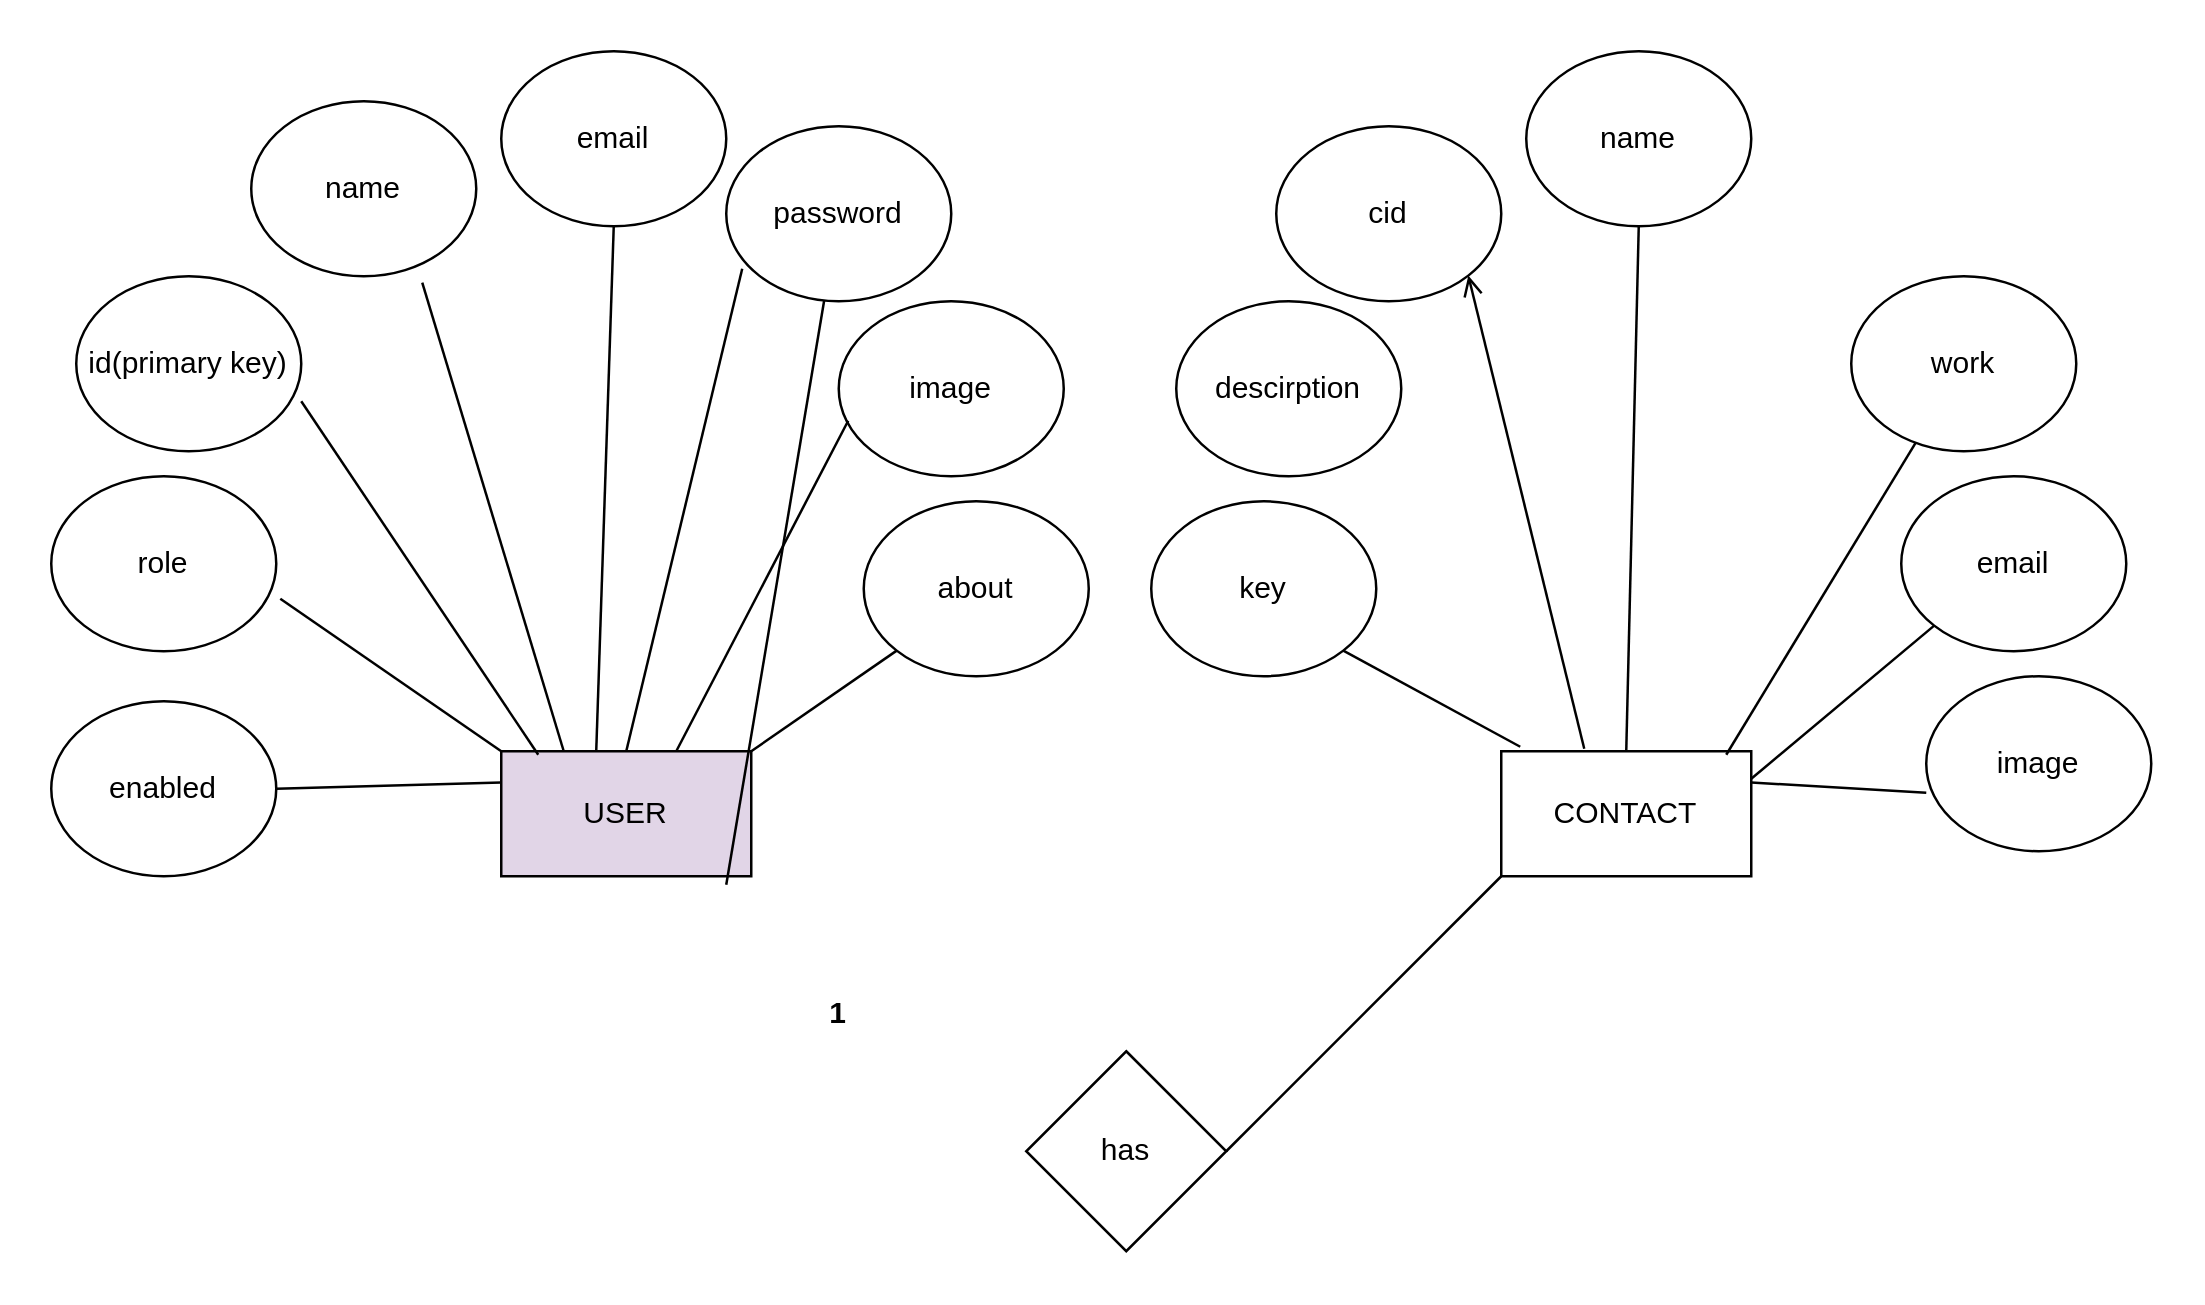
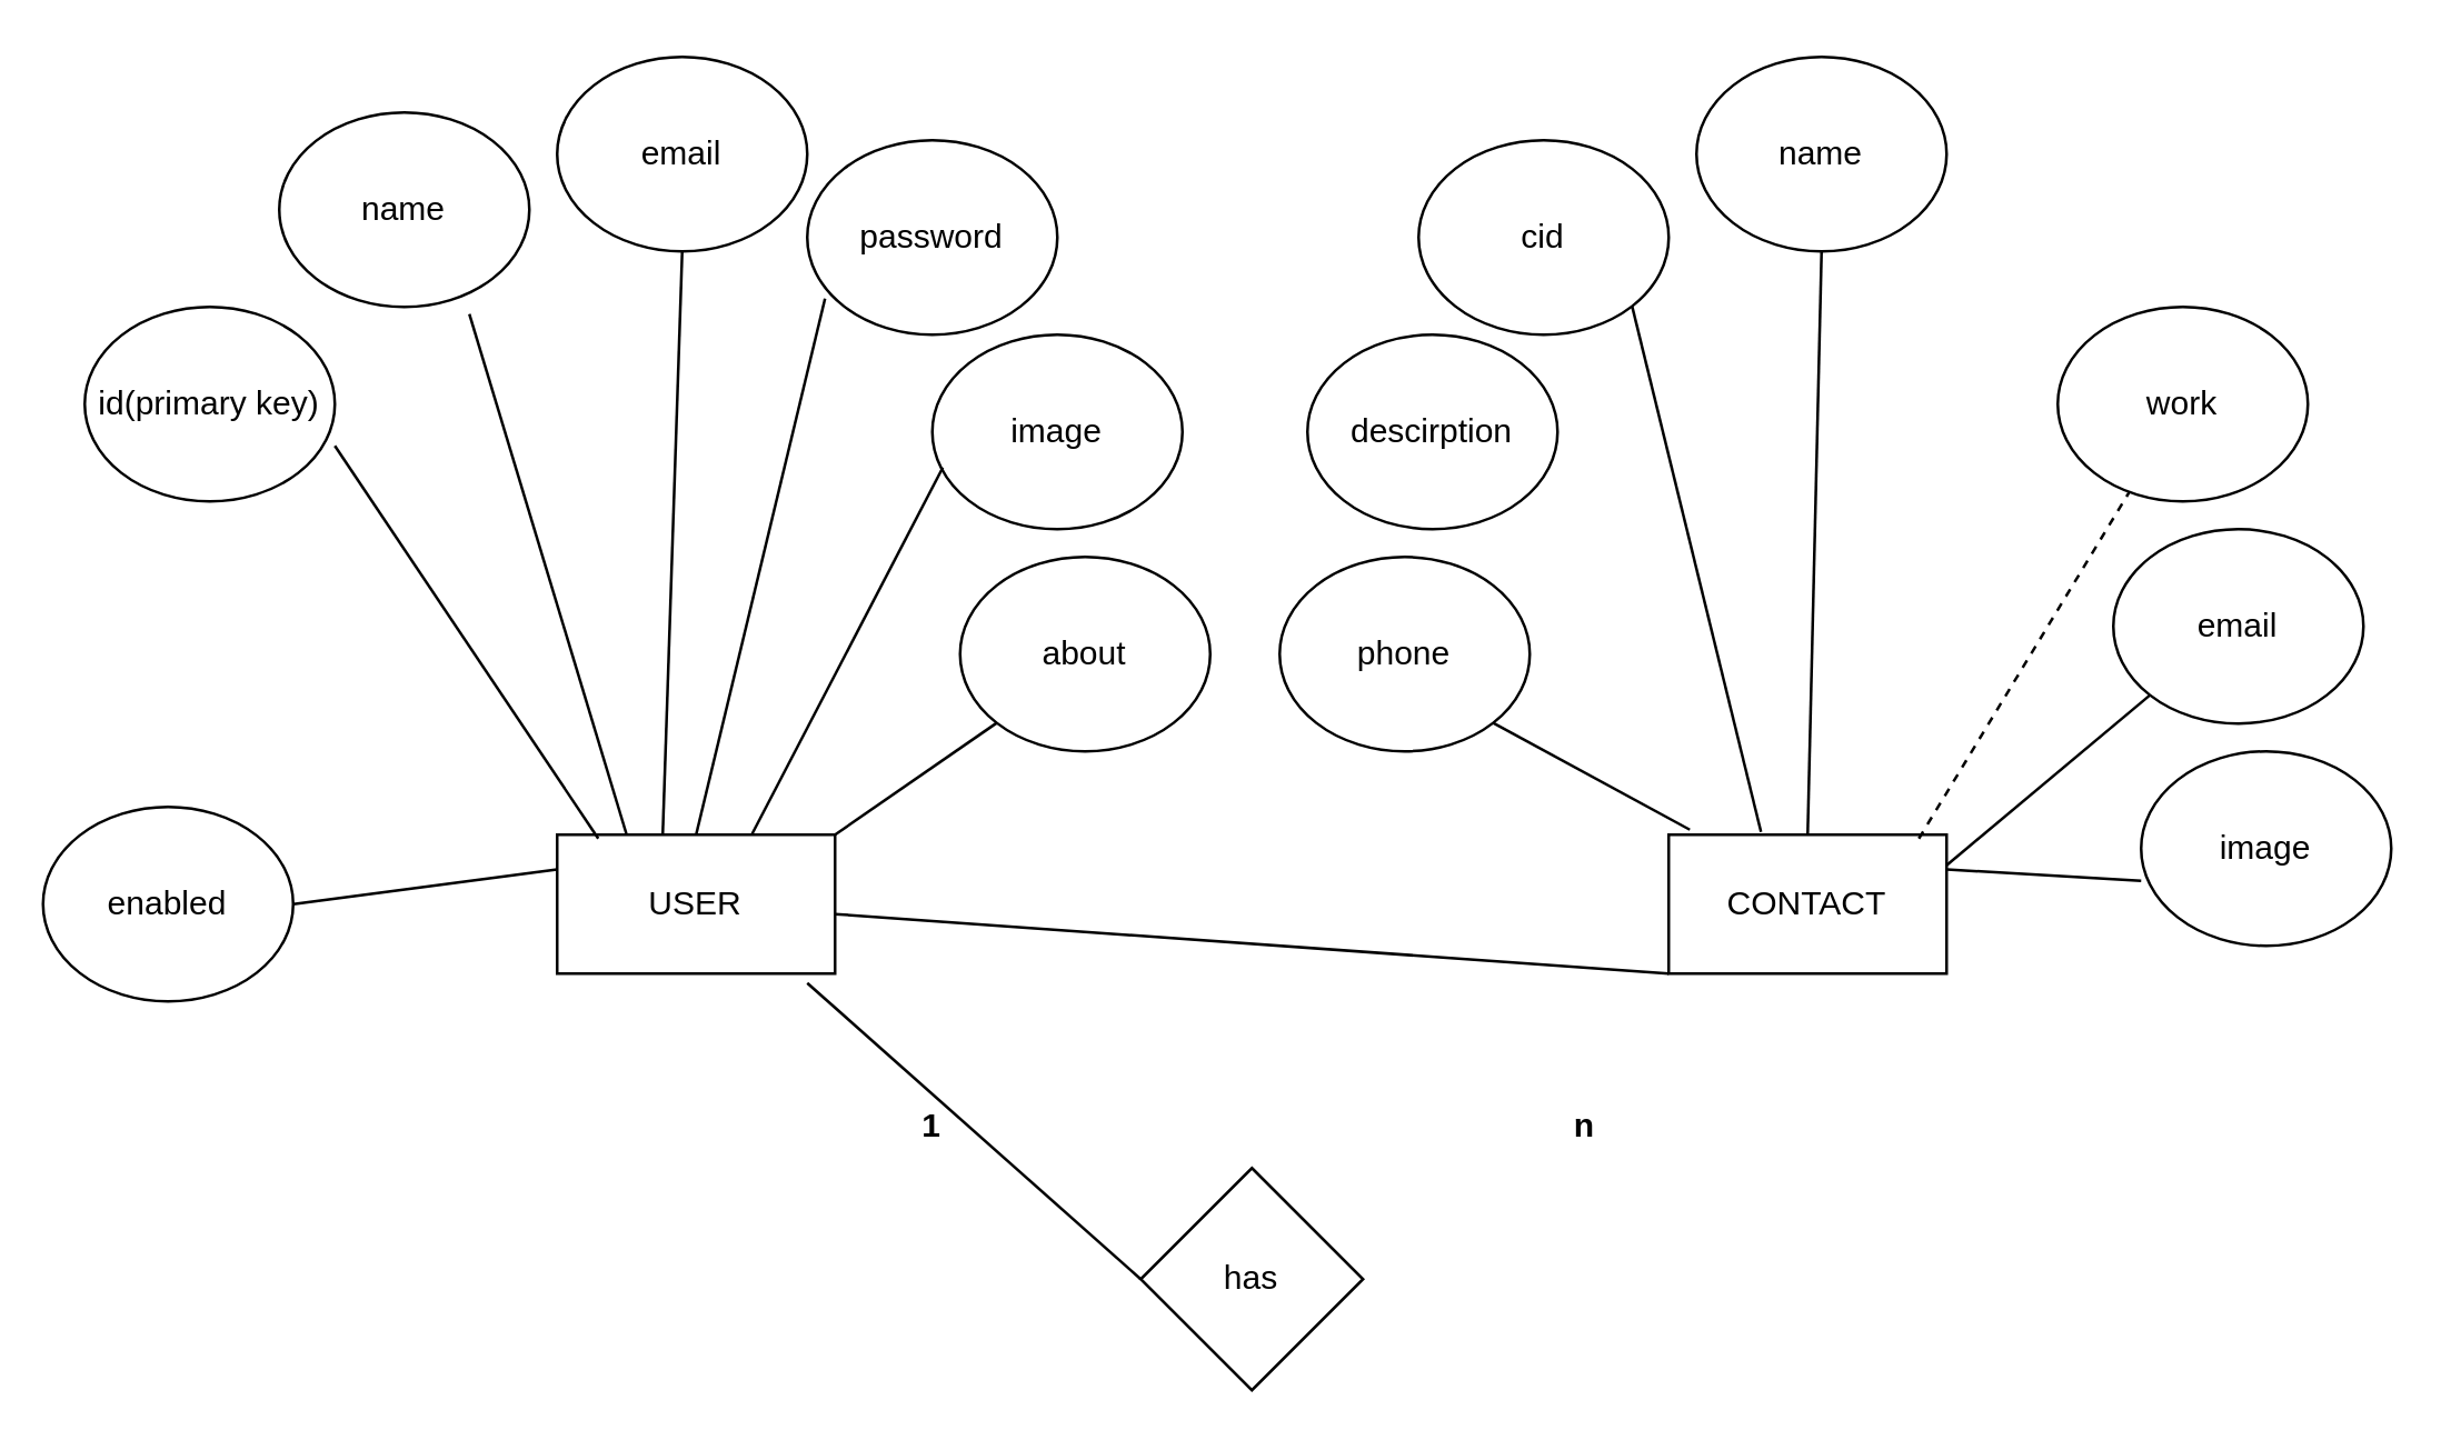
  <mxCell id="0" />
  <mxCell id="1" parent="0" />
- <mxCell id="2" value="USER" style="rounded=0;whiteSpace=wrap;html=1;fillColor=#e1d5e7;" vertex="1" parent="1"><mxGeometry x="200" y="300" width="100" height="50" as="geometry" /></mxCell>
+ <mxCell id="2" value="USER" style="rounded=0;whiteSpace=wrap;html=1;" vertex="1" parent="1"><mxGeometry x="200" y="300" width="100" height="50" as="geometry" /></mxCell>
  <mxCell id="3" value="CONTACT" style="rounded=0;whiteSpace=wrap;html=1;" vertex="1" parent="1"><mxGeometry x="600" y="300" width="100" height="50" as="geometry" /></mxCell>
- <mxCell id="4" value="enabled" style="ellipse;whiteSpace=wrap;html=1;" vertex="1" parent="1"><mxGeometry x="20" y="280" width="90" height="70" as="geometry" /></mxCell>
- <mxCell id="5" value="role" style="ellipse;whiteSpace=wrap;html=1;" vertex="1" parent="1"><mxGeometry x="20" y="190" width="90" height="70" as="geometry" /></mxCell>
+ <mxCell id="4" value="enabled" style="ellipse;whiteSpace=wrap;html=1;" vertex="1" parent="1"><mxGeometry x="15" y="290" width="90" height="70" as="geometry" /></mxCell>
  <mxCell id="6" value="id(primary key)" style="ellipse;whiteSpace=wrap;html=1;" vertex="1" parent="1"><mxGeometry x="30" y="110" width="90" height="70" as="geometry" /></mxCell>
  <mxCell id="7" value="name" style="ellipse;whiteSpace=wrap;html=1;" vertex="1" parent="1"><mxGeometry x="100" y="40" width="90" height="70" as="geometry" /></mxCell>
  <mxCell id="8" value="email" style="ellipse;whiteSpace=wrap;html=1;" vertex="1" parent="1"><mxGeometry x="200" y="20" width="90" height="70" as="geometry" /></mxCell>
  <mxCell id="9" value="password" style="ellipse;whiteSpace=wrap;html=1;" vertex="1" parent="1"><mxGeometry x="290" y="50" width="90" height="70" as="geometry" /></mxCell>
  <mxCell id="10" value="image" style="ellipse;whiteSpace=wrap;html=1;" vertex="1" parent="1"><mxGeometry x="335" y="120" width="90" height="70" as="geometry" /></mxCell>
  <mxCell id="11" value="about" style="ellipse;whiteSpace=wrap;html=1;" vertex="1" parent="1"><mxGeometry x="345" y="200" width="90" height="70" as="geometry" /></mxCell>
- <mxCell id="12" value="key" style="ellipse;whiteSpace=wrap;html=1;" vertex="1" parent="1"><mxGeometry x="460" y="200" width="90" height="70" as="geometry" /></mxCell>
+ <mxCell id="12" value="phone" style="ellipse;whiteSpace=wrap;html=1;" vertex="1" parent="1"><mxGeometry x="460" y="200" width="90" height="70" as="geometry" /></mxCell>
  <mxCell id="13" value="descirption" style="ellipse;whiteSpace=wrap;html=1;" vertex="1" parent="1"><mxGeometry x="470" y="120" width="90" height="70" as="geometry" /></mxCell>
  <mxCell id="14" value="cid" style="ellipse;whiteSpace=wrap;html=1;" vertex="1" parent="1"><mxGeometry x="510" y="50" width="90" height="70" as="geometry" /></mxCell>
  <mxCell id="15" value="name" style="ellipse;whiteSpace=wrap;html=1;" vertex="1" parent="1"><mxGeometry x="610" y="20" width="90" height="70" as="geometry" /></mxCell>
  <mxCell id="16" value="work" style="ellipse;whiteSpace=wrap;html=1;" vertex="1" parent="1"><mxGeometry x="740" y="110" width="90" height="70" as="geometry" /></mxCell>
  <mxCell id="17" value="email" style="ellipse;whiteSpace=wrap;html=1;" vertex="1" parent="1"><mxGeometry x="760" y="190" width="90" height="70" as="geometry" /></mxCell>
  <mxCell id="18" value="image" style="ellipse;whiteSpace=wrap;html=1;" vertex="1" parent="1"><mxGeometry x="770" y="270" width="90" height="70" as="geometry" /></mxCell>
  <mxCell id="19" value="" style="endArrow=none;html=1;rounded=0;entryX=1;entryY=0.5;entryDx=0;entryDy=0;exitX=0;exitY=0.25;exitDx=0;exitDy=0;" edge="1" parent="1" source="2" target="4"><mxGeometry width="50" height="50" relative="1" as="geometry"><mxPoint x="400" y="270" as="sourcePoint" /><mxPoint x="450" y="220" as="targetPoint" /></mxGeometry></mxCell>
- <mxCell id="20" value="" style="endArrow=none;html=1;rounded=0;entryX=1.018;entryY=0.7;entryDx=0;entryDy=0;exitX=0;exitY=0;exitDx=0;exitDy=0;entryPerimeter=0;" edge="1" parent="1" source="2" target="5"><mxGeometry width="50" height="50" relative="1" as="geometry"><mxPoint x="210" y="323" as="sourcePoint" /><mxPoint x="120" y="325" as="targetPoint" /></mxGeometry></mxCell>
  <mxCell id="21" value="" style="endArrow=none;html=1;rounded=0;exitX=0.148;exitY=0.028;exitDx=0;exitDy=0;exitPerimeter=0;" edge="1" parent="1" source="2"><mxGeometry width="50" height="50" relative="1" as="geometry"><mxPoint x="230" y="330" as="sourcePoint" /><mxPoint x="120" y="160" as="targetPoint" /><Array as="points"><mxPoint x="120" y="160" /></Array></mxGeometry></mxCell>
  <mxCell id="22" value="" style="endArrow=none;html=1;rounded=0;exitX=0.25;exitY=0;exitDx=0;exitDy=0;entryX=0.76;entryY=1.037;entryDx=0;entryDy=0;entryPerimeter=0;" edge="1" parent="1" source="2" target="7"><mxGeometry width="50" height="50" relative="1" as="geometry"><mxPoint x="225" y="311" as="sourcePoint" /><mxPoint x="130" y="170" as="targetPoint" /><Array as="points" /></mxGeometry></mxCell>
  <mxCell id="23" value="" style="endArrow=none;html=1;rounded=0;exitX=0.38;exitY=-0.004;exitDx=0;exitDy=0;entryX=0.5;entryY=1;entryDx=0;entryDy=0;exitPerimeter=0;" edge="1" parent="1" source="2" target="8"><mxGeometry width="50" height="50" relative="1" as="geometry"><mxPoint x="235" y="310" as="sourcePoint" /><mxPoint x="178" y="123" as="targetPoint" /><Array as="points" /></mxGeometry></mxCell>
  <mxCell id="24" value="" style="endArrow=none;html=1;rounded=0;entryX=0.071;entryY=0.814;entryDx=0;entryDy=0;entryPerimeter=0;" edge="1" parent="1" target="9"><mxGeometry width="50" height="50" relative="1" as="geometry"><mxPoint x="250" y="300" as="sourcePoint" /><mxPoint x="255" y="100" as="targetPoint" /><Array as="points" /></mxGeometry></mxCell>
  <mxCell id="25" value="" style="endArrow=none;html=1;rounded=0;entryX=0.042;entryY=0.683;entryDx=0;entryDy=0;entryPerimeter=0;" edge="1" parent="1" target="10"><mxGeometry width="50" height="50" relative="1" as="geometry"><mxPoint x="270" y="300" as="sourcePoint" /><mxPoint x="306" y="117" as="targetPoint" /><Array as="points" /></mxGeometry></mxCell>
  <mxCell id="26" value="" style="endArrow=none;html=1;rounded=0;entryX=0;entryY=1;entryDx=0;entryDy=0;exitX=1;exitY=0;exitDx=0;exitDy=0;" edge="1" parent="1" source="2" target="11"><mxGeometry width="50" height="50" relative="1" as="geometry"><mxPoint x="278" y="313" as="sourcePoint" /><mxPoint x="349" y="178" as="targetPoint" /><Array as="points" /></mxGeometry></mxCell>
  <mxCell id="27" value="" style="endArrow=none;html=1;rounded=0;entryX=1;entryY=1;entryDx=0;entryDy=0;exitX=0.076;exitY=-0.036;exitDx=0;exitDy=0;exitPerimeter=0;" edge="1" parent="1" source="3" target="12"><mxGeometry width="50" height="50" relative="1" as="geometry"><mxPoint x="310" y="310" as="sourcePoint" /><mxPoint x="368" y="270" as="targetPoint" /><Array as="points" /></mxGeometry></mxCell>
- <mxCell id="28" value="" style="endArrow=open;html=1;rounded=0;entryX=1;entryY=1;entryDx=0;entryDy=0;exitX=0.332;exitY=-0.02;exitDx=0;exitDy=0;exitPerimeter=0;" edge="1" parent="1" source="3" target="14"><mxGeometry width="50" height="50" relative="1" as="geometry"><mxPoint x="626" y="309" as="sourcePoint" /><mxPoint x="569" y="180" as="targetPoint" /><Array as="points" /></mxGeometry></mxCell>
+ <mxCell id="28" value="" style="endArrow=none;html=1;rounded=0;entryX=1;entryY=1;entryDx=0;entryDy=0;exitX=0.332;exitY=-0.02;exitDx=0;exitDy=0;exitPerimeter=0;" edge="1" parent="1" source="3" target="14"><mxGeometry width="50" height="50" relative="1" as="geometry"><mxPoint x="626" y="309" as="sourcePoint" /><mxPoint x="569" y="180" as="targetPoint" /><Array as="points" /></mxGeometry></mxCell>
  <mxCell id="29" value="" style="endArrow=none;html=1;rounded=0;entryX=0.5;entryY=1;entryDx=0;entryDy=0;exitX=0.5;exitY=0;exitDx=0;exitDy=0;" edge="1" parent="1" source="3" target="15"><mxGeometry width="50" height="50" relative="1" as="geometry"><mxPoint x="643" y="309" as="sourcePoint" /><mxPoint x="597" y="120" as="targetPoint" /><Array as="points" /></mxGeometry></mxCell>
- <mxCell id="30" value="" style="endArrow=none;html=1;rounded=0;exitX=0.9;exitY=0.028;exitDx=0;exitDy=0;exitPerimeter=0;" edge="1" parent="1" source="3" target="16"><mxGeometry width="50" height="50" relative="1" as="geometry"><mxPoint x="678" y="308" as="sourcePoint" /><mxPoint x="726" y="107" as="targetPoint" /><Array as="points" /></mxGeometry></mxCell>
+ <mxCell id="30" value="" style="endArrow=none;html=1;rounded=0;exitX=0.9;exitY=0.028;exitDx=0;exitDy=0;exitPerimeter=0;dashed=1;" edge="1" parent="1" source="3" target="16"><mxGeometry width="50" height="50" relative="1" as="geometry"><mxPoint x="678" y="308" as="sourcePoint" /><mxPoint x="726" y="107" as="targetPoint" /><Array as="points" /></mxGeometry></mxCell>
  <mxCell id="31" value="" style="endArrow=none;html=1;rounded=0;exitX=0.9;exitY=0.028;exitDx=0;exitDy=0;exitPerimeter=0;entryX=0;entryY=1;entryDx=0;entryDy=0;" edge="1" parent="1" target="17"><mxGeometry width="50" height="50" relative="1" as="geometry"><mxPoint x="700" y="311" as="sourcePoint" /><mxPoint x="776" y="187" as="targetPoint" /><Array as="points" /></mxGeometry></mxCell>
  <mxCell id="32" value="" style="endArrow=none;html=1;rounded=0;exitX=1;exitY=0.25;exitDx=0;exitDy=0;entryX=0;entryY=0.666;entryDx=0;entryDy=0;entryPerimeter=0;" edge="1" parent="1" source="3" target="18"><mxGeometry width="50" height="50" relative="1" as="geometry"><mxPoint x="710" y="321" as="sourcePoint" /><mxPoint x="783" y="260" as="targetPoint" /><Array as="points" /></mxGeometry></mxCell>
  <mxCell id="33" value="has" style="rhombus;whiteSpace=wrap;html=1;" vertex="1" parent="1"><mxGeometry x="410" y="420" width="80" height="80" as="geometry" /></mxCell>
- <mxCell id="34" value="" style="endArrow=none;html=1;rounded=0;exitX=0.9;exitY=1.068;exitDx=0;exitDy=0;exitPerimeter=0;" edge="1" parent="1" source="2" target="9"><mxGeometry width="50" height="50" relative="1" as="geometry"><mxPoint x="400" y="270" as="sourcePoint" /><mxPoint x="450" y="220" as="targetPoint" /></mxGeometry></mxCell>
- <mxCell id="35" value="" style="endArrow=none;html=1;rounded=0;exitX=0;exitY=1;exitDx=0;exitDy=0;entryX=1;entryY=0.5;entryDx=0;entryDy=0;" edge="1" parent="1" source="3" target="33"><mxGeometry width="50" height="50" relative="1" as="geometry"><mxPoint x="300" y="363" as="sourcePoint" /><mxPoint x="420" y="470" as="targetPoint" /></mxGeometry></mxCell>
+ <mxCell id="34" value="" style="endArrow=none;html=1;rounded=0;exitX=0.9;exitY=1.068;exitDx=0;exitDy=0;exitPerimeter=0;entryX=0;entryY=0.5;entryDx=0;entryDy=0;" edge="1" parent="1" source="2" target="33"><mxGeometry width="50" height="50" relative="1" as="geometry"><mxPoint x="400" y="270" as="sourcePoint" /><mxPoint x="450" y="220" as="targetPoint" /></mxGeometry></mxCell>
+ <mxCell id="35" value="" style="endArrow=none;html=1;rounded=0;exitX=0;exitY=1;exitDx=0;exitDy=0;" edge="1" parent="1" source="3" target="2"><mxGeometry width="50" height="50" relative="1" as="geometry"><mxPoint x="300" y="363" as="sourcePoint" /><mxPoint x="420" y="470" as="targetPoint" /></mxGeometry></mxCell>
  <mxCell id="36" value="&lt;b&gt;1&lt;/b&gt;" style="text;html=1;align=center;verticalAlign=middle;whiteSpace=wrap;rounded=0;" vertex="1" parent="1"><mxGeometry x="305" y="390" width="60" height="30" as="geometry" /></mxCell>
+ <mxCell id="37" value="&lt;b&gt;n&lt;/b&gt;" style="text;html=1;align=center;verticalAlign=middle;whiteSpace=wrap;rounded=0;" vertex="1" parent="1"><mxGeometry x="540" y="390" width="60" height="30" as="geometry" /></mxCell>
